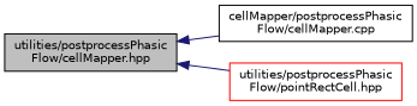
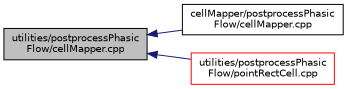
  digraph {
    rankdir=LR
    node [color=black fillcolor=white fontname=Helvetica fontsize=10 shape=record style=filled]
    edge [color=midnightblue dir=back fontname=Helvetica fontsize=10 labelfontname=Helvetica labelfontsize=10 style=solid]
-   n1 [fillcolor=grey75 fontcolor=black height=0.2 label="utilities/postprocessPhasic\lFlow/cellMapper.hpp" width=0.4]
+   n1 [fillcolor=grey75 fontcolor=black height=0.2 label="utilities/postprocessPhasic\lFlow/cellMapper.cpp" width=0.4]
    n2 [height=0.2 label="cellMapper/postprocessPhasic\lFlow/cellMapper.cpp" width=0.4]
-   n3 [color=red height=0.2 label="utilities/postprocessPhasic\lFlow/pointRectCell.hpp" width=0.4]
+   n3 [color=red height=0.2 label="utilities/postprocessPhasic\lFlow/pointRectCell.cpp" width=0.4]
    n1 -> n2
    n1 -> n3
  }
